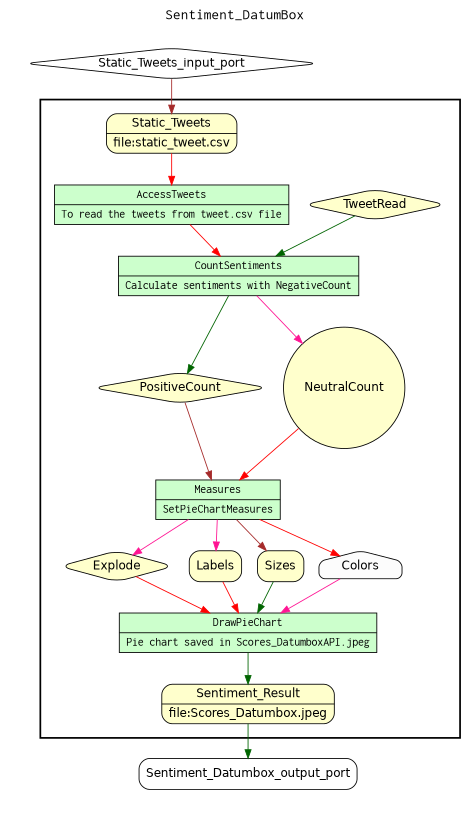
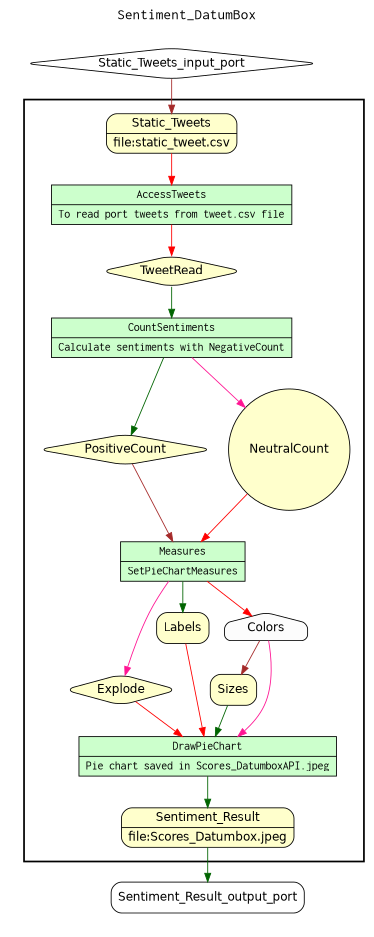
  digraph {
    fontname=Courier
    fontsize=18
    label=Sentiment_DatumBox
    labelloc=t
    rankdir=TB
    node [fillcolor="#FFFFCC" fontname=Helvetica peripheries=1 shape=record style="rounded,filled"]
    edge [color=red]
-   n1 [fillcolor="#CCFFCC" fontname=Courier label="{<f0> AccessTweets |<f1> To read the tweets from tweet.csv file}" rankdir=LR style=filled]
+   n1 [fillcolor="#CCFFCC" fontname=Courier label="{<f0> AccessTweets |<f1> To read port tweets from tweet.csv file}" rankdir=LR style=filled]
    TweetRead [shape=diamond]
    n3 [fillcolor="#CCFFCC" fontname=Courier label="{<f0> CountSentiments |<f1> Calculate sentiments with NegativeCount}" rankdir=LR style=filled]
    PositiveCount [shape=diamond]
    NeutralCount [shape=circle]
    n6 [fillcolor="#CCFFCC" fontname=Courier label="{<f0> Measures |<f1> SetPieChartMeasures}" rankdir=LR style=filled]
    Explode [shape=diamond]
    Labels [shape=box]
    Sizes [shape=box]
    Colors [fillcolor="#FCFCFC" shape=house]
    n11 [fillcolor="#CCFFCC" fontname=Courier label="{<f0> DrawPieChart |<f1> Pie chart saved in Scores_DatumboxAPI.jpeg}" rankdir=LR style=filled]
    n12 [label="{<f0> Sentiment_Result |<f1> file\:Scores_Datumbox.jpeg}" rankdir=LR]
    n13 [label="{<f0> Static_Tweets |<f1> file\:static_tweet.csv}" rankdir=LR]
    Static_Tweets_input_port [fillcolor="#FFFFFF" shape=diamond width=0.2]
-   Sentiment_Result_output_port [fillcolor="#FFFFFF" shape=box width=0.2 label=Sentiment_Datumbox_output_port]
+   Sentiment_Result_output_port [fillcolor="#FFFFFF" shape=box width=0.2]
    subgraph cluster_1 {
      color=black
      label=""
      penwidth=2
      subgraph cluster_2 {
        color=white
        label=""
        penwidth=2
        n1
        TweetRead
        n3
        PositiveCount
        NeutralCount
        n6
        Explode
        Labels
        Sizes
        Colors
        n11
        n12
        n13
      }
    }
    subgraph cluster_3 {
      color=white
      label=""
      subgraph cluster_4 {
        color=white
        label=""
        Sentiment_Result_output_port
      }
    }
    subgraph cluster_5 {
      color=white
      label=""
      subgraph cluster_6 {
        color=white
        label=""
        Static_Tweets_input_port
      }
    }
-   n1 -> n3
+   n1 -> TweetRead
    TweetRead -> n3 [color=darkgreen]
    n3 -> PositiveCount [color=darkgreen]
    n3 -> NeutralCount [color=deeppink]
    PositiveCount -> n6 [color=brown]
    NeutralCount -> n6
    n6 -> Explode [color=deeppink]
-   n6 -> Labels [color=deeppink]
-   n6 -> Sizes [color=brown]
+   n6 -> Labels [color=darkgreen]
+   Colors -> Sizes [color=brown]
    n6 -> Colors
    Explode -> n11
    Labels -> n11
    Sizes -> n11 [color=darkgreen]
    Colors -> n11 [color=deeppink]
    n11 -> n12 [color=darkgreen]
    n12 -> Sentiment_Result_output_port [color=darkgreen]
    n13 -> n1
    Static_Tweets_input_port -> n13 [color=brown]
  }
